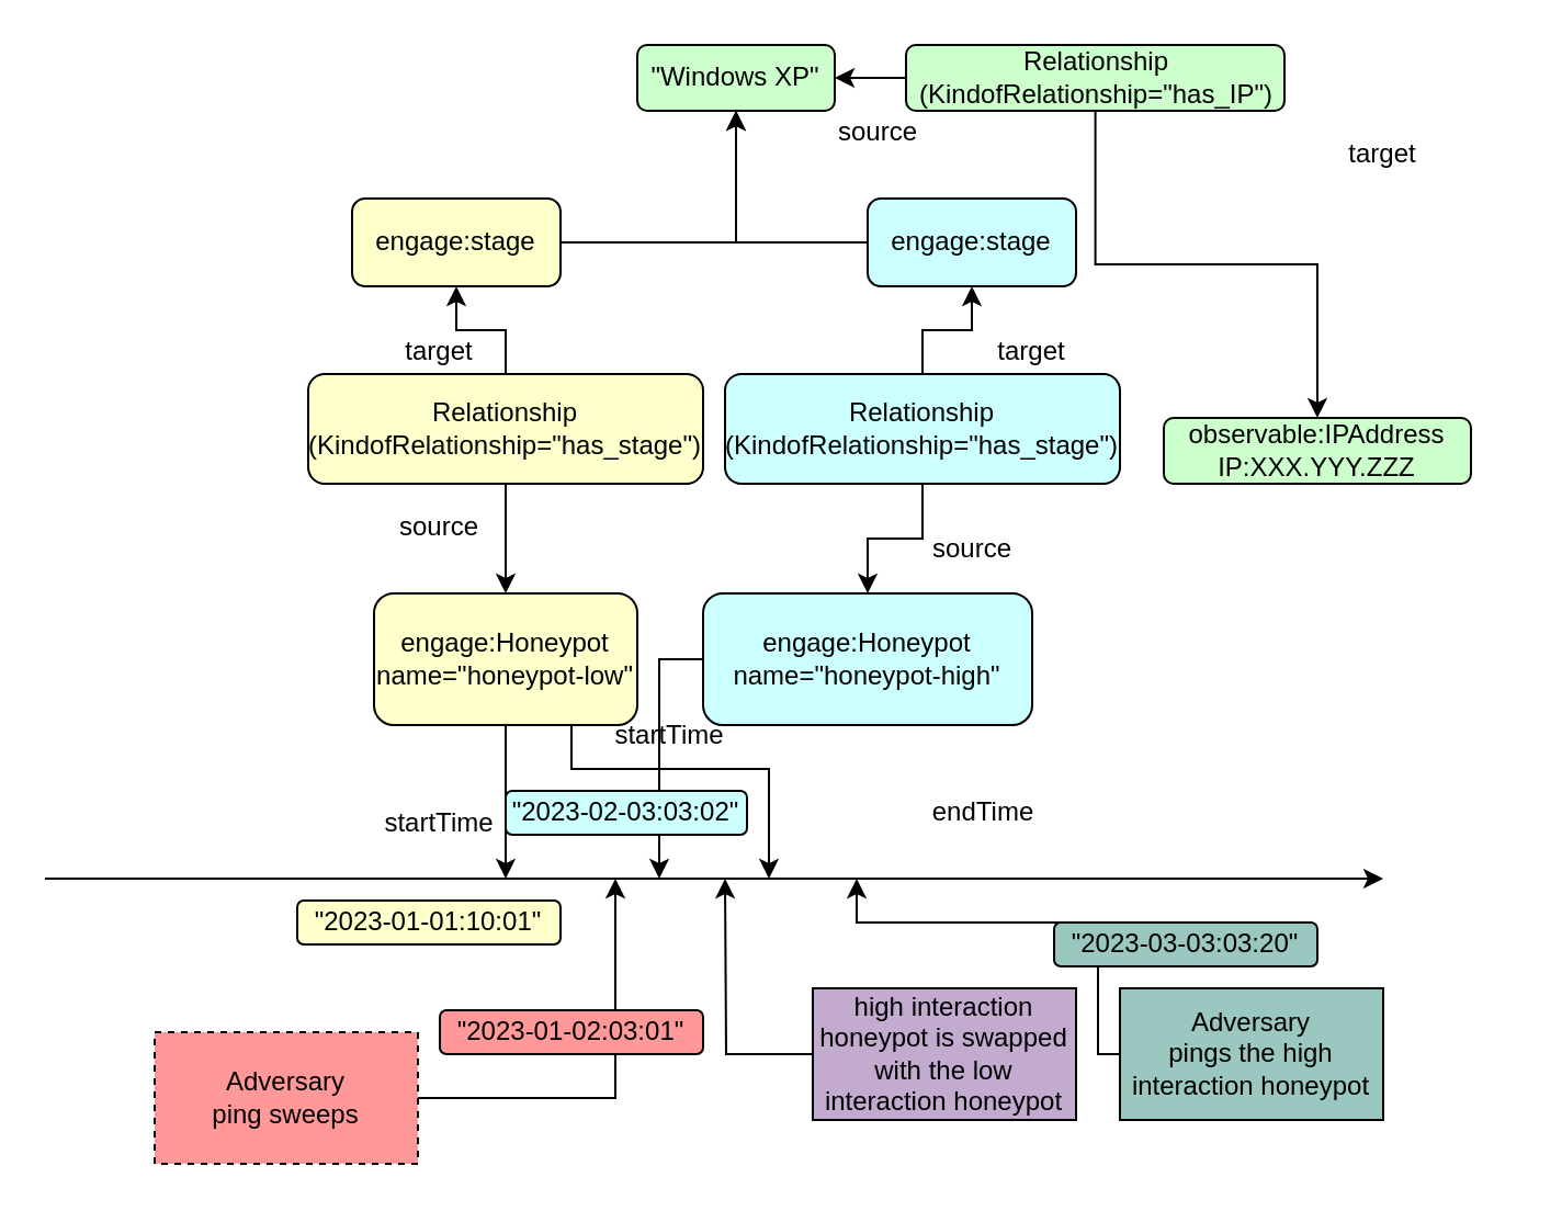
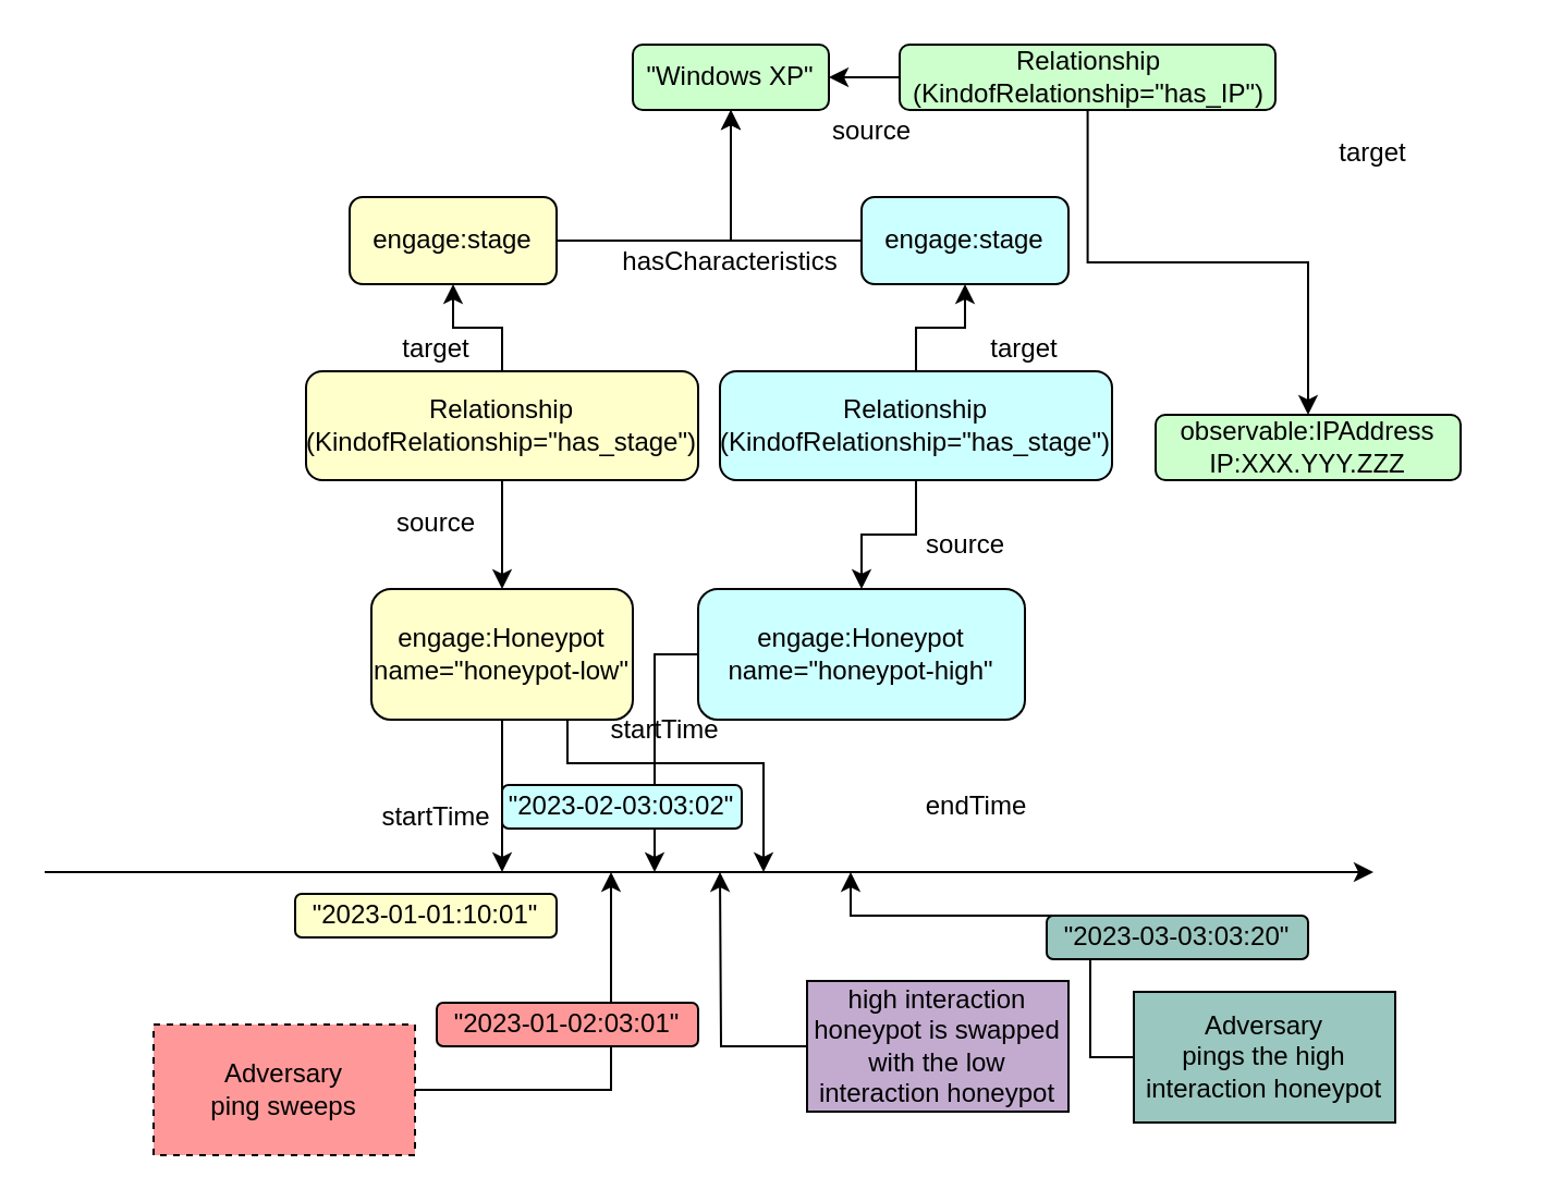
  <mxCell id="0" />
  <mxCell id="1" parent="0" />
  <mxCell id="2" style="edgeStyle=orthogonalEdgeStyle;rounded=0;orthogonalLoop=1;jettySize=auto;html=1;" edge="1" parent="1" source="3"><mxGeometry relative="1" as="geometry"><mxPoint x="230" y="400" as="targetPoint" /></mxGeometry></mxCell>
  <mxCell id="3" value="&lt;div&gt;engage:Honeypot&lt;/div&gt;&lt;div&gt;name=&quot;honeypot-low&quot;&lt;br&gt;&lt;/div&gt;" style="rounded=1;whiteSpace=wrap;html=1;fillColor=#FFFFCC;" vertex="1" parent="1"><mxGeometry x="170" y="270" width="120" height="60" as="geometry" /></mxCell>
  <mxCell id="4" style="edgeStyle=orthogonalEdgeStyle;rounded=0;orthogonalLoop=1;jettySize=auto;html=1;" edge="1" parent="1" source="5" target="6"><mxGeometry relative="1" as="geometry" /></mxCell>
  <mxCell id="5" value="engage:stage" style="rounded=1;whiteSpace=wrap;html=1;fillColor=#FFFFCC;" vertex="1" parent="1"><mxGeometry x="160" y="90" width="95" height="40" as="geometry" /></mxCell>
  <mxCell id="6" value="&quot;Windows XP&quot;" style="rounded=1;whiteSpace=wrap;html=1;fillColor=#CCFFCC;" vertex="1" parent="1"><mxGeometry x="290" y="20" width="90" height="30" as="geometry" /></mxCell>
  <mxCell id="7" style="edgeStyle=orthogonalEdgeStyle;rounded=0;orthogonalLoop=1;jettySize=auto;html=1;entryX=0.5;entryY=0;entryDx=0;entryDy=0;" edge="1" parent="1" source="9" target="3"><mxGeometry relative="1" as="geometry" /></mxCell>
  <mxCell id="8" style="edgeStyle=orthogonalEdgeStyle;rounded=0;orthogonalLoop=1;jettySize=auto;html=1;" edge="1" parent="1" source="9" target="5"><mxGeometry relative="1" as="geometry" /></mxCell>
  <mxCell id="9" value="&lt;div&gt;Relationship&lt;/div&gt;&lt;div&gt;(KindofRelationship=&quot;has_stage&quot;)&lt;br&gt;&lt;/div&gt;" style="rounded=1;whiteSpace=wrap;html=1;fillColor=#FFFFCC;" vertex="1" parent="1"><mxGeometry x="140" y="170" width="180" height="50" as="geometry" /></mxCell>
+ <mxCell id="10" value="hasCharacteristics" style="text;html=1;strokeColor=none;fillColor=none;align=center;verticalAlign=middle;whiteSpace=wrap;rounded=0;" vertex="1" parent="1"><mxGeometry x="275" y="110" width="120" height="20" as="geometry" /></mxCell>
  <mxCell id="11" style="edgeStyle=orthogonalEdgeStyle;rounded=0;orthogonalLoop=1;jettySize=auto;html=1;" edge="1" parent="1" source="12"><mxGeometry relative="1" as="geometry"><mxPoint x="300" y="400" as="targetPoint" /><Array as="points"><mxPoint x="300" y="300" /><mxPoint x="300" y="400" /></Array></mxGeometry></mxCell>
  <mxCell id="12" value="&lt;div&gt;engage:Honeypot&lt;/div&gt;&lt;div&gt;name=&quot;honeypot-high&quot;&lt;br&gt;&lt;/div&gt;" style="rounded=1;whiteSpace=wrap;html=1;fillColor=#CCFFFF;" vertex="1" parent="1"><mxGeometry x="320" y="270" width="150" height="60" as="geometry" /></mxCell>
  <mxCell id="13" style="edgeStyle=orthogonalEdgeStyle;rounded=0;orthogonalLoop=1;jettySize=auto;html=1;entryX=0.5;entryY=0;entryDx=0;entryDy=0;" edge="1" parent="1" source="15" target="12"><mxGeometry relative="1" as="geometry" /></mxCell>
  <mxCell id="14" style="edgeStyle=orthogonalEdgeStyle;rounded=0;orthogonalLoop=1;jettySize=auto;html=1;" edge="1" parent="1" source="15" target="17"><mxGeometry relative="1" as="geometry" /></mxCell>
  <mxCell id="15" value="&lt;div&gt;Relationship&lt;/div&gt;&lt;div&gt;(KindofRelationship=&quot;has_stage&quot;)&lt;br&gt;&lt;/div&gt;" style="rounded=1;whiteSpace=wrap;html=1;fillColor=#CCFFFF;" vertex="1" parent="1"><mxGeometry x="330" y="170" width="180" height="50" as="geometry" /></mxCell>
  <mxCell id="16" style="edgeStyle=orthogonalEdgeStyle;rounded=0;orthogonalLoop=1;jettySize=auto;html=1;entryX=0.5;entryY=1;entryDx=0;entryDy=0;" edge="1" parent="1" source="17" target="6"><mxGeometry relative="1" as="geometry" /></mxCell>
  <mxCell id="17" value="engage:stage" style="rounded=1;whiteSpace=wrap;html=1;fillColor=#CCFFFF;" vertex="1" parent="1"><mxGeometry x="395" y="90" width="95" height="40" as="geometry" /></mxCell>
  <mxCell id="18" value="source" style="text;html=1;strokeColor=none;fillColor=none;align=center;verticalAlign=middle;whiteSpace=wrap;rounded=0;" vertex="1" parent="1"><mxGeometry x="412.5" y="240" width="60" height="20" as="geometry" /></mxCell>
  <mxCell id="19" value="source" style="text;html=1;strokeColor=none;fillColor=none;align=center;verticalAlign=middle;whiteSpace=wrap;rounded=0;" vertex="1" parent="1"><mxGeometry x="170" y="230" width="60" height="20" as="geometry" /></mxCell>
  <mxCell id="20" value="target" style="text;html=1;strokeColor=none;fillColor=none;align=center;verticalAlign=middle;whiteSpace=wrap;rounded=0;" vertex="1" parent="1"><mxGeometry x="410" y="150" width="120" height="20" as="geometry" /></mxCell>
  <mxCell id="21" value="" style="endArrow=classic;html=1;rounded=0;" edge="1" parent="1"><mxGeometry width="50" height="50" relative="1" as="geometry"><mxPoint x="20" y="400" as="sourcePoint" /><mxPoint x="630" y="400" as="targetPoint" /></mxGeometry></mxCell>
  <mxCell id="22" style="edgeStyle=orthogonalEdgeStyle;rounded=0;orthogonalLoop=1;jettySize=auto;html=1;" edge="1" parent="1" source="23"><mxGeometry relative="1" as="geometry"><mxPoint x="280" y="400" as="targetPoint" /><Array as="points"><mxPoint x="280" y="500" /><mxPoint x="280" y="400" /></Array></mxGeometry></mxCell>
  <mxCell id="23" value="&lt;div&gt;Adversary&lt;/div&gt;&lt;div&gt;ping sweeps&lt;br&gt;&lt;/div&gt;" style="rounded=0;whiteSpace=wrap;html=1;fillColor=#FF9999;dashed=1;" vertex="1" parent="1"><mxGeometry x="70" y="470" width="120" height="60" as="geometry" /></mxCell>
  <mxCell id="24" value="&quot;2023-01-01:10:01&quot;" style="rounded=1;whiteSpace=wrap;html=1;fillColor=#FFFFCC;" vertex="1" parent="1"><mxGeometry x="135" y="410" width="120" height="20" as="geometry" /></mxCell>
  <mxCell id="25" value="startTime" style="text;html=1;strokeColor=none;fillColor=none;align=center;verticalAlign=middle;whiteSpace=wrap;rounded=0;" vertex="1" parent="1"><mxGeometry x="170" y="360" width="60" height="30" as="geometry" /></mxCell>
  <mxCell id="26" style="edgeStyle=orthogonalEdgeStyle;rounded=0;orthogonalLoop=1;jettySize=auto;html=1;exitX=0.75;exitY=1;exitDx=0;exitDy=0;" edge="1" parent="1" source="3"><mxGeometry relative="1" as="geometry"><mxPoint x="350" y="400" as="targetPoint" /><mxPoint x="240" y="340" as="sourcePoint" /><Array as="points"><mxPoint x="260" y="350" /><mxPoint x="350" y="350" /><mxPoint x="350" y="400" /></Array></mxGeometry></mxCell>
  <mxCell id="27" value="endTime" style="text;html=1;strokeColor=none;fillColor=none;align=center;verticalAlign=middle;whiteSpace=wrap;rounded=0;" vertex="1" parent="1"><mxGeometry x="417.5" y="355" width="60" height="30" as="geometry" /></mxCell>
  <mxCell id="28" value="startTime" style="text;html=1;strokeColor=none;fillColor=none;align=center;verticalAlign=middle;whiteSpace=wrap;rounded=0;" vertex="1" parent="1"><mxGeometry x="275" y="320" width="60" height="30" as="geometry" /></mxCell>
  <mxCell id="29" style="edgeStyle=orthogonalEdgeStyle;rounded=0;orthogonalLoop=1;jettySize=auto;html=1;" edge="1" parent="1" source="30"><mxGeometry relative="1" as="geometry"><mxPoint x="330" y="400" as="targetPoint" /></mxGeometry></mxCell>
  <mxCell id="30" value="high interaction honeypot is swapped with the low interaction honeypot" style="rounded=0;whiteSpace=wrap;html=1;fillColor=#C3ABD0;" vertex="1" parent="1"><mxGeometry x="370" y="450" width="120" height="60" as="geometry" /></mxCell>
  <mxCell id="31" value="observable:IPAddress&lt;br&gt;&lt;div&gt;IP:XXX.YYY.ZZZ&lt;/div&gt;" style="rounded=1;whiteSpace=wrap;html=1;fillColor=#CCFFCC;" vertex="1" parent="1"><mxGeometry x="530" y="190" width="140" height="30" as="geometry" /></mxCell>
- <mxCell id="32" value="&lt;div&gt;Adversary&lt;/div&gt;&lt;div&gt;pings the high interaction honeypot&lt;br&gt;&lt;/div&gt;" style="rounded=0;whiteSpace=wrap;html=1;fillColor=#9AC7BF;" vertex="1" parent="1"><mxGeometry x="510" y="450" width="120" height="60" as="geometry" /></mxCell>
+ <mxCell id="32" value="&lt;div&gt;Adversary&lt;/div&gt;&lt;div&gt;pings the high interaction honeypot&lt;br&gt;&lt;/div&gt;" style="rounded=0;whiteSpace=wrap;html=1;fillColor=#9AC7BF;" vertex="1" parent="1"><mxGeometry x="520" y="455" width="120" height="60" as="geometry" /></mxCell>
  <mxCell id="33" style="edgeStyle=orthogonalEdgeStyle;rounded=0;orthogonalLoop=1;jettySize=auto;html=1;exitX=0;exitY=0.5;exitDx=0;exitDy=0;" edge="1" parent="1" source="32"><mxGeometry relative="1" as="geometry"><mxPoint x="390" y="400" as="targetPoint" /><mxPoint x="277.5" y="500" as="sourcePoint" /><Array as="points"><mxPoint x="500" y="420" /><mxPoint x="390" y="420" /></Array></mxGeometry></mxCell>
  <mxCell id="34" value="&lt;div&gt;&quot;2023-02-03:03:02&quot;&lt;/div&gt;" style="rounded=1;whiteSpace=wrap;html=1;fillColor=#CCFFFF;" vertex="1" parent="1"><mxGeometry x="230" y="360" width="110" height="20" as="geometry" /></mxCell>
  <mxCell id="35" value="&quot;2023-01-02:03:01&quot;" style="rounded=1;whiteSpace=wrap;html=1;fillColor=#FF9999;" vertex="1" parent="1"><mxGeometry x="200" y="460" width="120" height="20" as="geometry" /></mxCell>
  <mxCell id="36" value="&quot;2023-03-03:03:20&quot;" style="rounded=1;whiteSpace=wrap;html=1;fillColor=#9AC7BF;" vertex="1" parent="1"><mxGeometry x="480" y="420" width="120" height="20" as="geometry" /></mxCell>
  <mxCell id="37" style="edgeStyle=orthogonalEdgeStyle;rounded=0;orthogonalLoop=1;jettySize=auto;html=1;entryX=1;entryY=0.5;entryDx=0;entryDy=0;" edge="1" parent="1" source="39" target="6"><mxGeometry relative="1" as="geometry" /></mxCell>
  <mxCell id="38" style="edgeStyle=orthogonalEdgeStyle;rounded=0;orthogonalLoop=1;jettySize=auto;html=1;entryX=0.5;entryY=0;entryDx=0;entryDy=0;" edge="1" parent="1" source="39" target="31"><mxGeometry relative="1" as="geometry" /></mxCell>
  <mxCell id="39" value="&lt;div&gt;Relationship&lt;/div&gt;&lt;div&gt;(KindofRelationship=&quot;has_IP&quot;)&lt;br&gt;&lt;/div&gt;" style="rounded=1;whiteSpace=wrap;html=1;fillColor=#CCFFCC;" vertex="1" parent="1"><mxGeometry x="412.5" y="20" width="172.5" height="30" as="geometry" /></mxCell>
  <mxCell id="40" value="target" style="text;html=1;strokeColor=none;fillColor=none;align=center;verticalAlign=middle;whiteSpace=wrap;rounded=0;" vertex="1" parent="1"><mxGeometry x="140" y="150" width="120" height="20" as="geometry" /></mxCell>
  <mxCell id="41" value="target" style="text;html=1;strokeColor=none;fillColor=none;align=center;verticalAlign=middle;whiteSpace=wrap;rounded=0;" vertex="1" parent="1"><mxGeometry x="570" y="60" width="120" height="20" as="geometry" /></mxCell>
  <mxCell id="42" value="source" style="text;html=1;strokeColor=none;fillColor=none;align=center;verticalAlign=middle;whiteSpace=wrap;rounded=0;" vertex="1" parent="1"><mxGeometry x="370" y="50" width="60" height="20" as="geometry" /></mxCell>
